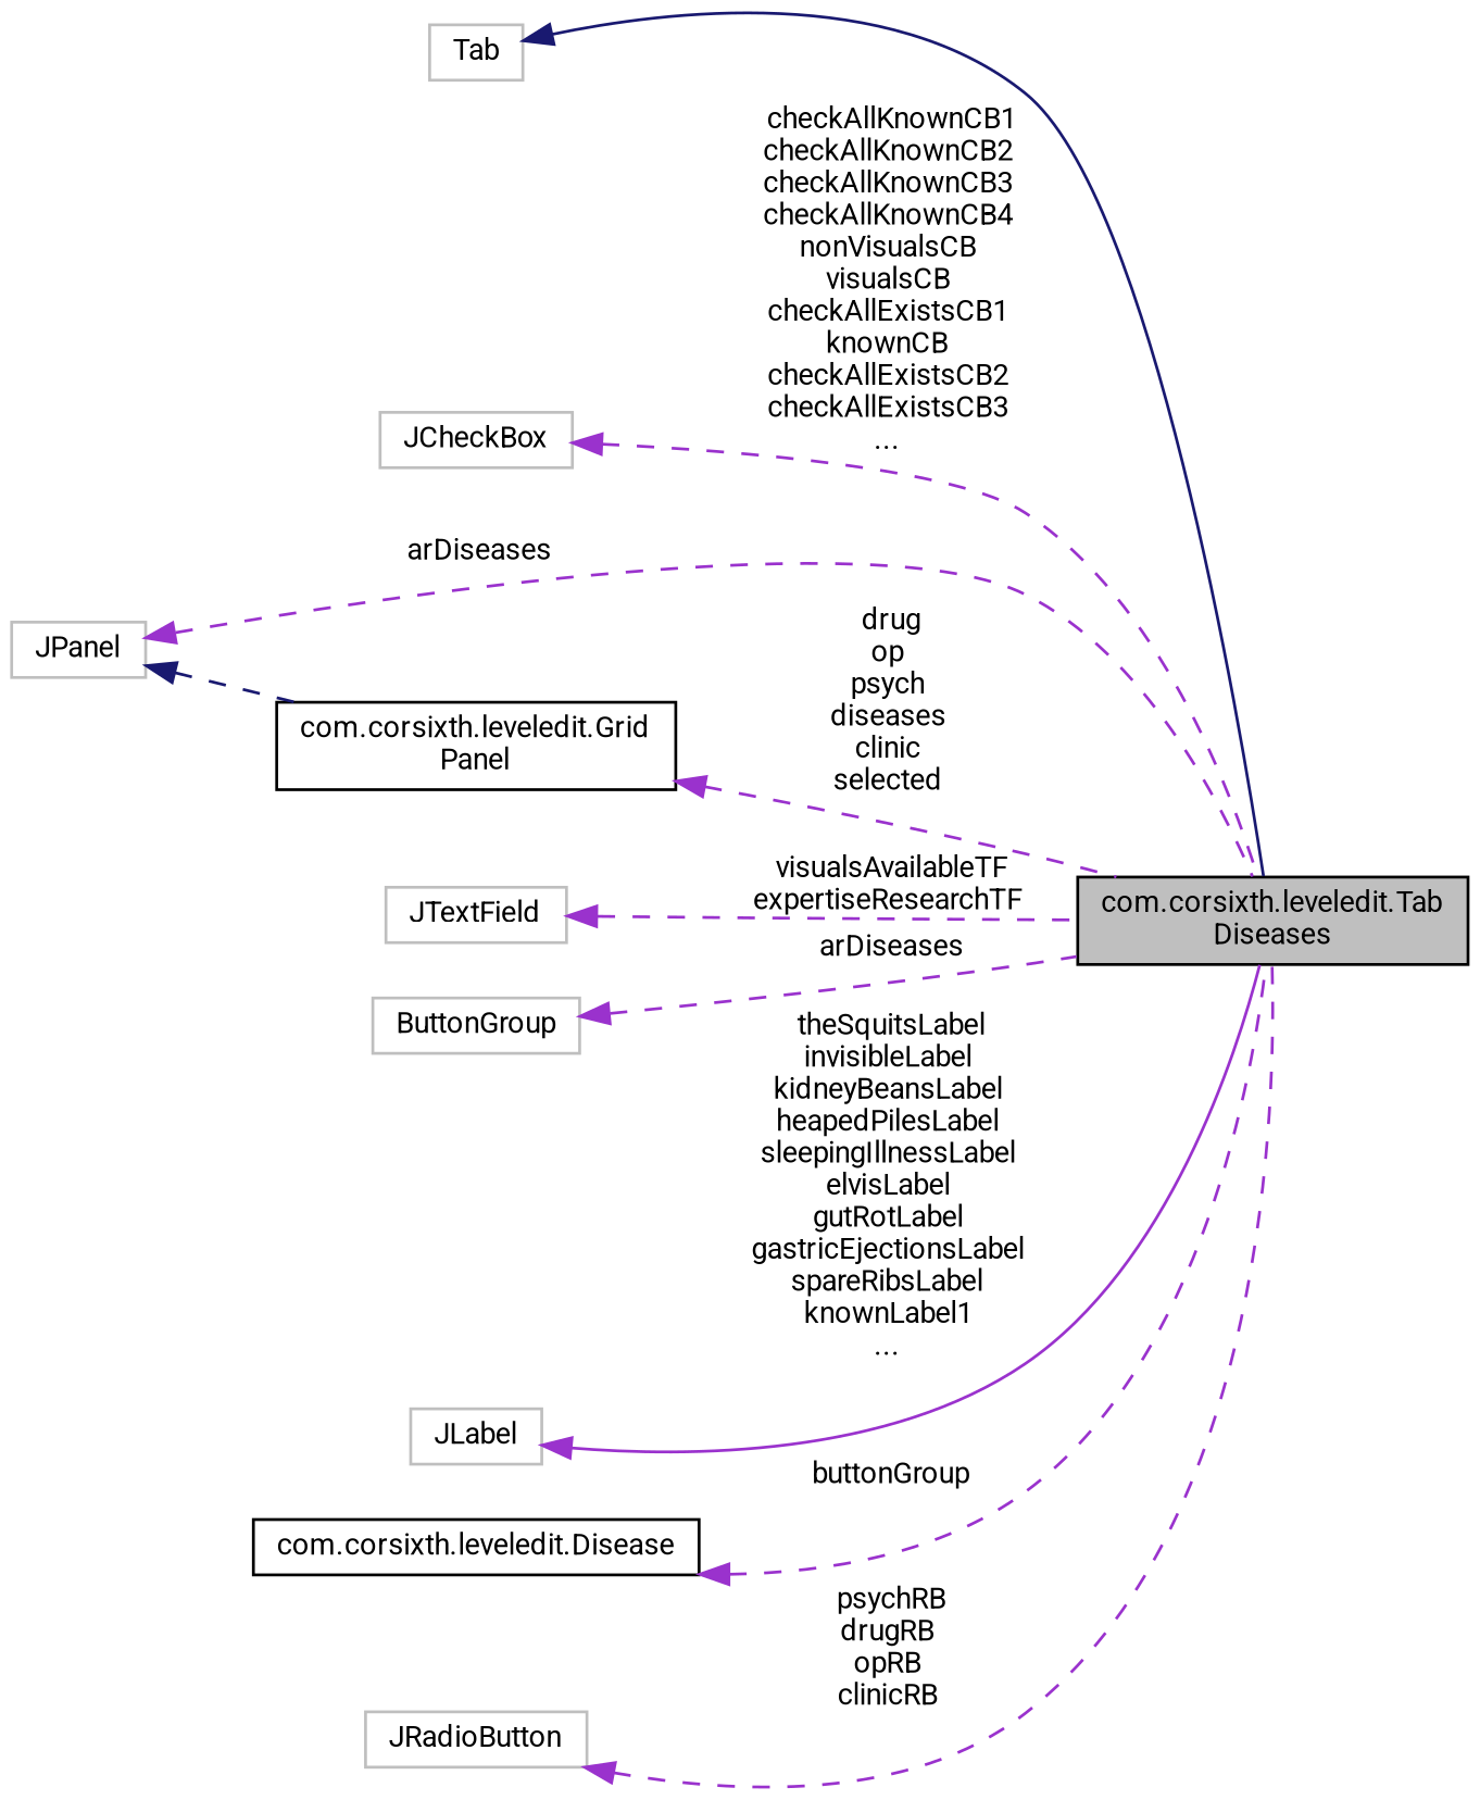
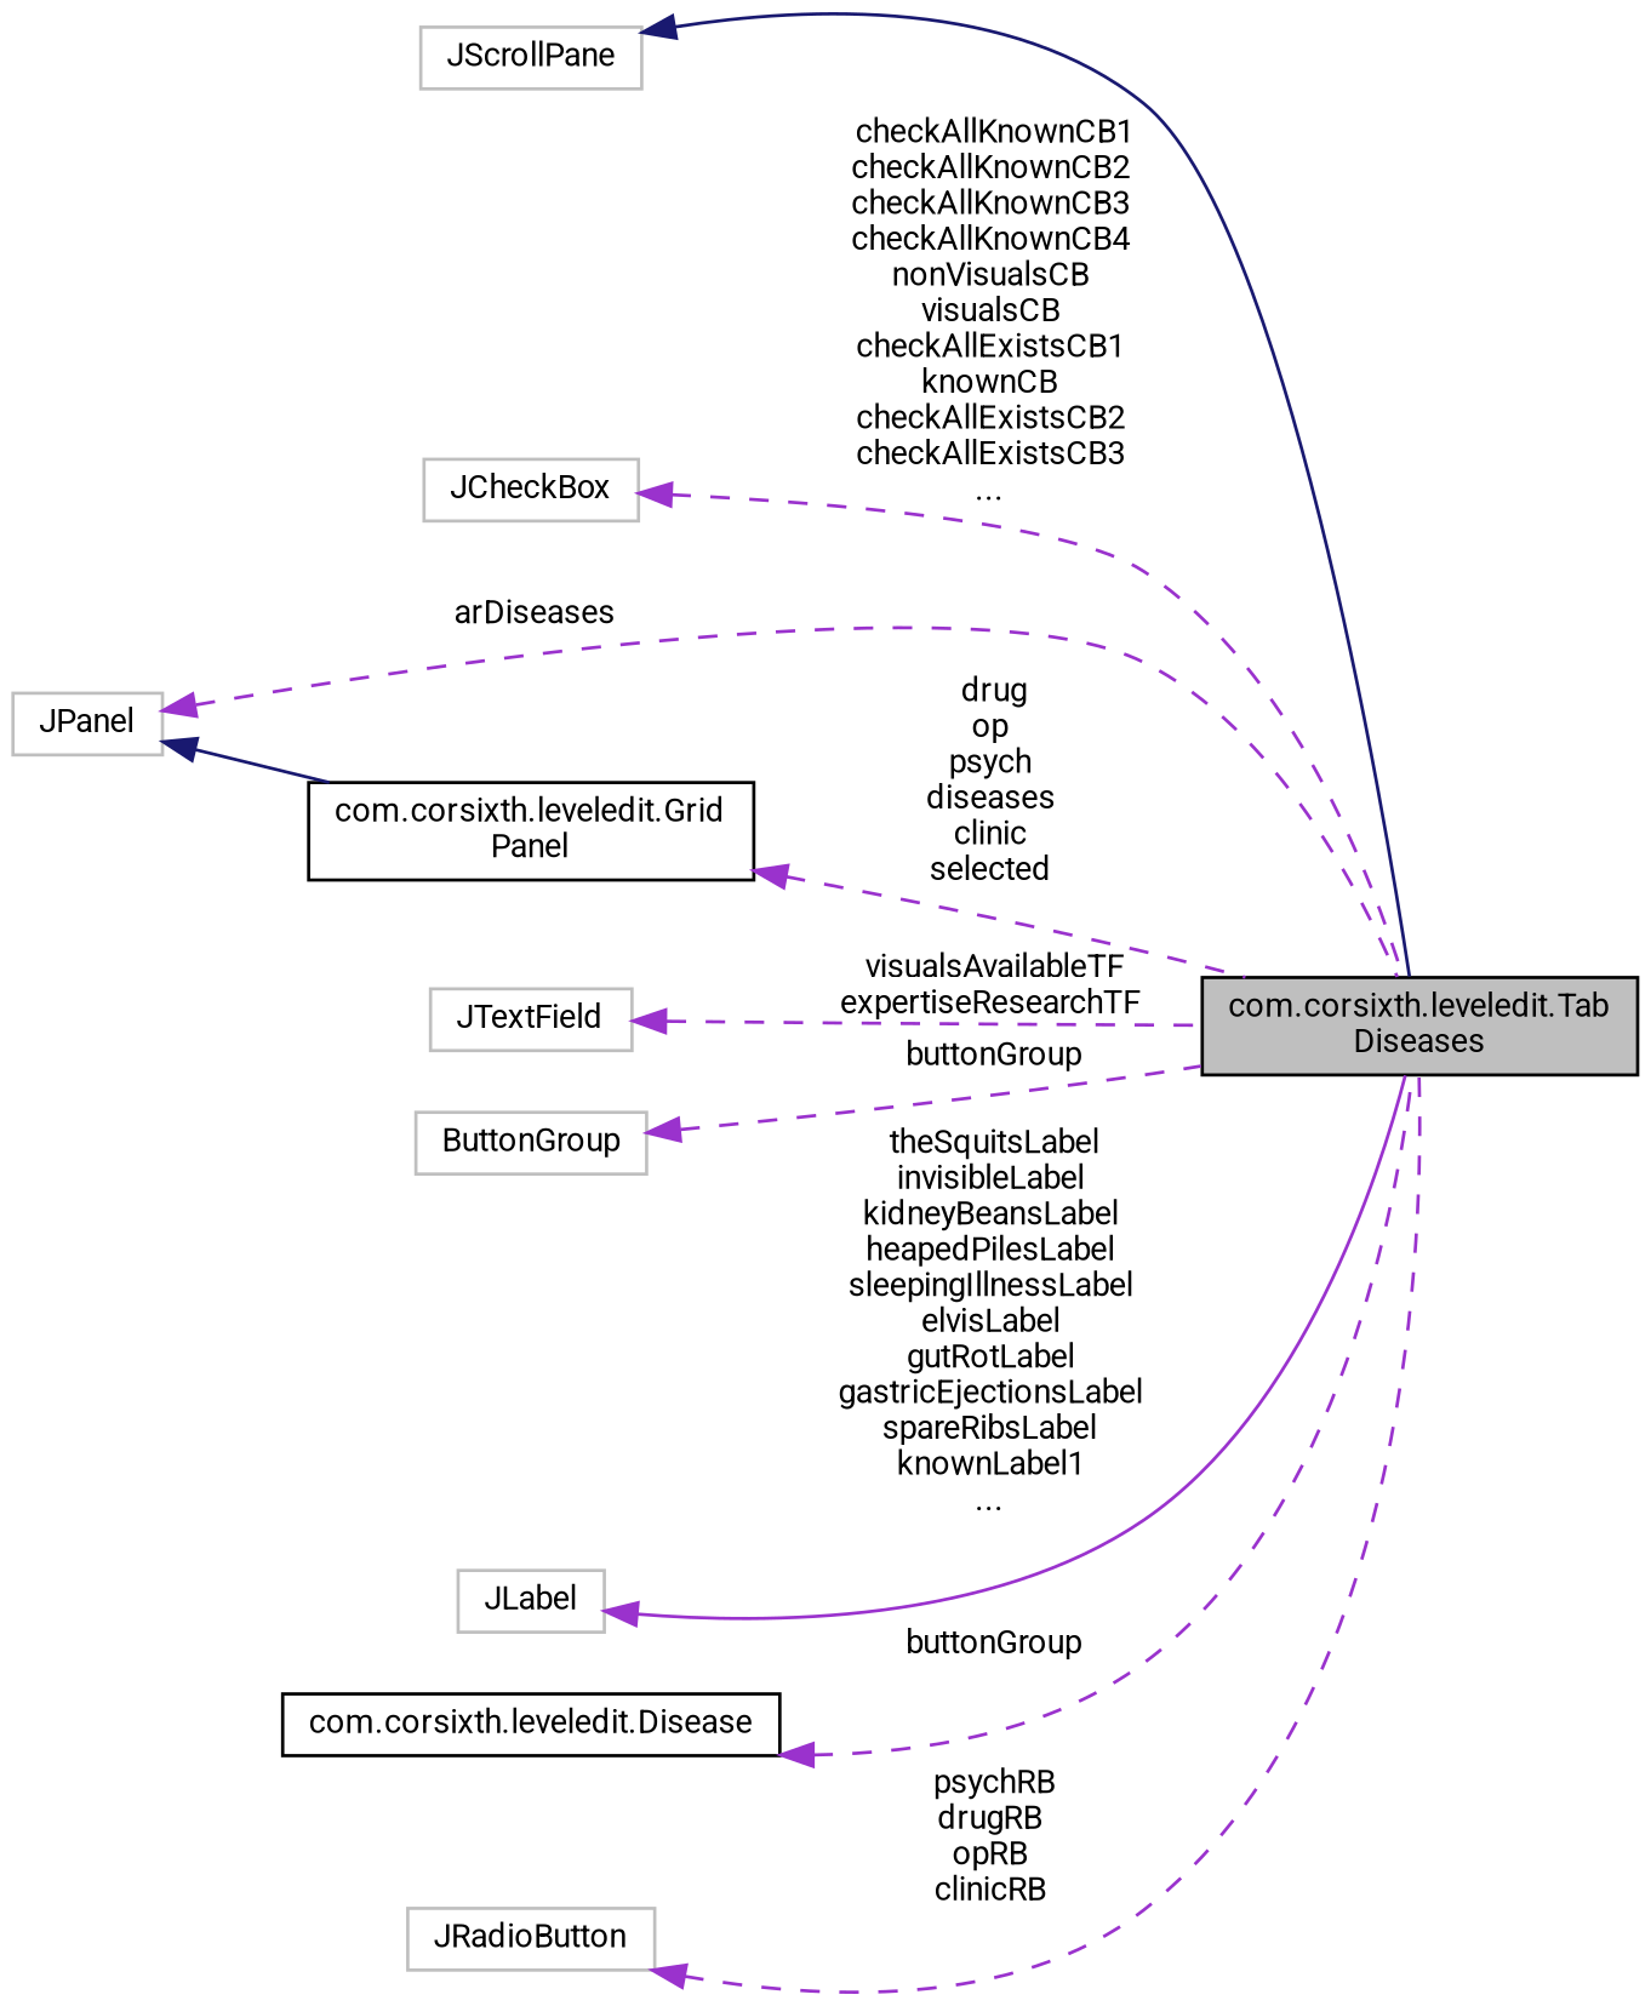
  digraph {
    fontname=Roboto
    rankdir=LR
    node [color=grey75 fillcolor=white fontname=Roboto fontsize=10 shape=record style=filled]
    edge [color=darkorchid3 dir=back fontname=Roboto fontsize=10 labelfontname=Helvetica labelfontsize=10 style=dashed]
    n1 [color=black fillcolor=grey75 fontcolor=black height=0.2 label="com.corsixth.leveledit.Tab\lDiseases" width=0.4]
-   n2 [height=0.2 label=Tab width=0.4]
+   n2 [height=0.2 label=JScrollPane width=0.4]
    n3 [height=0.2 label=JCheckBox width=0.4]
    n4 [color=black height=0.2 label="com.corsixth.leveledit.Grid\lPanel" width=0.4]
    n5 [height=0.2 label=JPanel width=0.4]
    n6 [height=0.2 label=JTextField width=0.4]
    n7 [height=0.2 label=ButtonGroup width=0.4]
    n8 [height=0.2 label=JLabel width=0.4]
    n9 [color=black height=0.2 label="com.corsixth.leveledit.Disease" width=0.4]
    n10 [height=0.2 label=JRadioButton width=0.4]
    n2 -> n1 [color=midnightblue style=solid]
    n3 -> n1 [label=" checkAllKnownCB1\ncheckAllKnownCB2\ncheckAllKnownCB3\ncheckAllKnownCB4\nnonVisualsCB\nvisualsCB\ncheckAllExistsCB1\nknownCB\ncheckAllExistsCB2\ncheckAllExistsCB3\n..."]
    n4 -> n1 [label=" drug\nop\npsych\ndiseases\nclinic\nselected"]
    n5 -> n1 [label=" arDiseases"]
-   n5 -> n4 [color=midnightblue]
+   n5 -> n4 [color=midnightblue style=solid]
    n6 -> n1 [label=" visualsAvailableTF\nexpertiseResearchTF"]
-   n7 -> n1 [label=" arDiseases"]
+   n7 -> n1 [label=" buttonGroup"]
    n8 -> n1 [label=" theSquitsLabel\ninvisibleLabel\nkidneyBeansLabel\nheapedPilesLabel\nsleepingIllnessLabel\nelvisLabel\ngutRotLabel\ngastricEjectionsLabel\nspareRibsLabel\nknownLabel1\n..." style=solid]
    n9 -> n1 [label=" buttonGroup"]
    n10 -> n1 [label=" psychRB\ndrugRB\nopRB\nclinicRB"]
  }
